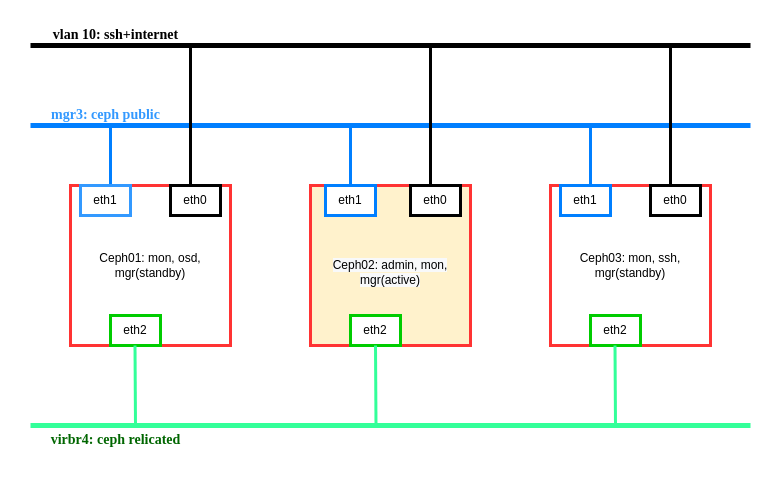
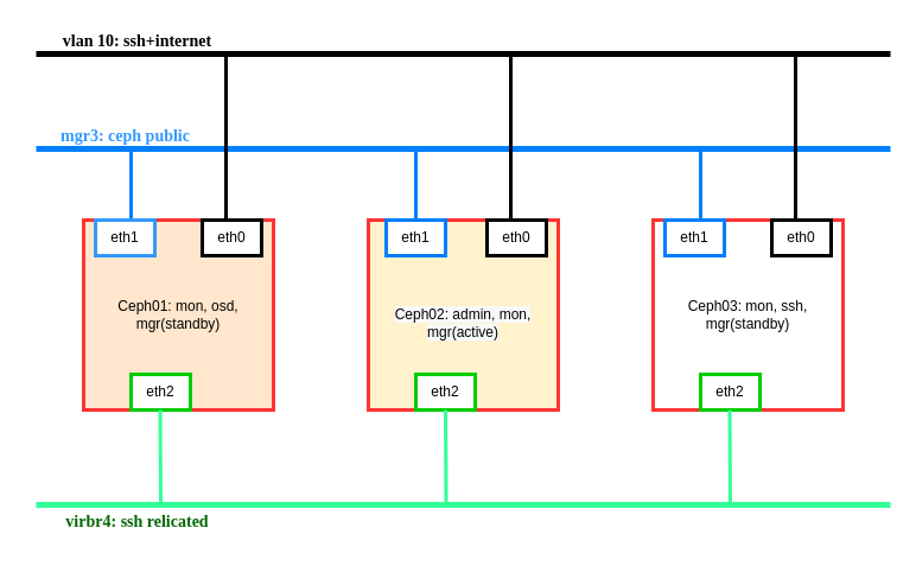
  <mxCell id="0" />
  <mxCell id="1" parent="0" />
- <mxCell id="2" value="Ceph01: mon, osd, mgr(standby)" style="whiteSpace=wrap;html=1;aspect=fixed;shadow=0;strokeColor=#FF3333;strokeWidth=3;" vertex="1" parent="1"><mxGeometry x="70" y="185" width="160" height="160" as="geometry" /></mxCell>
+ <mxCell id="2" value="Ceph01: mon, osd, mgr(standby)" style="whiteSpace=wrap;html=1;aspect=fixed;shadow=0;strokeColor=#FF3333;strokeWidth=3;fillColor=#ffe6cc;" vertex="1" parent="1"><mxGeometry x="70" y="185" width="160" height="160" as="geometry" /></mxCell>
  <mxCell id="3" value="&lt;br&gt;&lt;span style=&quot;color: rgb(0, 0, 0); font-family: Helvetica; font-size: 12px; font-style: normal; font-variant-ligatures: normal; font-variant-caps: normal; font-weight: 400; letter-spacing: normal; orphans: 2; text-align: center; text-indent: 0px; text-transform: none; widows: 2; word-spacing: 0px; -webkit-text-stroke-width: 0px; background-color: rgb(248, 249, 250); text-decoration-thickness: initial; text-decoration-style: initial; text-decoration-color: initial; float: none; display: inline !important;&quot;&gt;Ceph02: admin, mon, mgr(active)&lt;/span&gt;&lt;br&gt;" style="whiteSpace=wrap;html=1;aspect=fixed;strokeColor=#FF3333;strokeWidth=3;fillColor=#fff2cc;" vertex="1" parent="1"><mxGeometry x="310" y="185" width="160" height="160" as="geometry" /></mxCell>
  <mxCell id="4" value="Ceph03: mon, ssh, mgr(standby)" style="whiteSpace=wrap;html=1;aspect=fixed;strokeColor=#FF3333;strokeWidth=3;" vertex="1" parent="1"><mxGeometry x="550" y="185" width="160" height="160" as="geometry" /></mxCell>
  <mxCell id="5" value="" style="endArrow=none;html=1;rounded=0;strokeWidth=5;" edge="1" parent="1"><mxGeometry width="50" height="50" relative="1" as="geometry"><mxPoint x="30" y="45" as="sourcePoint" /><mxPoint x="750" y="45" as="targetPoint" /></mxGeometry></mxCell>
  <mxCell id="6" value="" style="endArrow=none;html=1;rounded=0;strokeWidth=5;strokeColor=#007FFF;" edge="1" parent="1"><mxGeometry width="50" height="50" relative="1" as="geometry"><mxPoint x="30" y="125" as="sourcePoint" /><mxPoint x="750" y="125" as="targetPoint" /></mxGeometry></mxCell>
  <mxCell id="7" value="" style="endArrow=none;html=1;strokeColor=#007FFF;strokeWidth=3;exitX=0.25;exitY=0;exitDx=0;exitDy=0;rounded=0;" edge="1" parent="1" source="2"><mxGeometry width="50" height="50" relative="1" as="geometry"><mxPoint x="350" y="375" as="sourcePoint" /><mxPoint x="110" y="125" as="targetPoint" /><Array as="points" /></mxGeometry></mxCell>
  <mxCell id="8" value="" style="endArrow=none;html=1;rounded=0;strokeColor=#007FFF;strokeWidth=3;exitX=0.25;exitY=0;exitDx=0;exitDy=0;" edge="1" parent="1" source="3"><mxGeometry width="50" height="50" relative="1" as="geometry"><mxPoint x="80" y="195" as="sourcePoint" /><mxPoint x="350" y="125" as="targetPoint" /><Array as="points"><mxPoint x="350" y="155" /></Array></mxGeometry></mxCell>
  <mxCell id="9" value="" style="endArrow=none;html=1;rounded=0;strokeColor=#007FFF;strokeWidth=3;exitX=0.25;exitY=0;exitDx=0;exitDy=0;" edge="1" parent="1" source="4"><mxGeometry width="50" height="50" relative="1" as="geometry"><mxPoint x="90" y="205" as="sourcePoint" /><mxPoint x="590" y="125" as="targetPoint" /><Array as="points"><mxPoint x="590" y="155" /></Array></mxGeometry></mxCell>
  <mxCell id="10" value="" style="endArrow=none;html=1;rounded=0;strokeColor=#000000;strokeWidth=3;exitX=0.75;exitY=0;exitDx=0;exitDy=0;fillColor=#000000;" edge="1" parent="1" source="2"><mxGeometry width="50" height="50" relative="1" as="geometry"><mxPoint x="110" y="175" as="sourcePoint" /><mxPoint x="190" y="45" as="targetPoint" /><Array as="points" /></mxGeometry></mxCell>
  <mxCell id="11" value="" style="endArrow=none;html=1;rounded=0;strokeColor=#000000;strokeWidth=3;exitX=0.75;exitY=0;exitDx=0;exitDy=0;fillColor=#000000;" edge="1" parent="1"><mxGeometry width="50" height="50" relative="1" as="geometry"><mxPoint x="430" y="185" as="sourcePoint" /><mxPoint x="430" y="45" as="targetPoint" /><Array as="points" /></mxGeometry></mxCell>
  <mxCell id="12" value="" style="endArrow=none;html=1;rounded=0;strokeColor=#000000;strokeWidth=3;exitX=0.75;exitY=0;exitDx=0;exitDy=0;fillColor=#000000;" edge="1" parent="1"><mxGeometry width="50" height="50" relative="1" as="geometry"><mxPoint x="670" y="185" as="sourcePoint" /><mxPoint x="670" y="45" as="targetPoint" /><Array as="points" /></mxGeometry></mxCell>
  <mxCell id="13" value="eth1" style="rounded=0;whiteSpace=wrap;html=1;shadow=0;strokeColor=#3399FF;strokeWidth=3;" vertex="1" parent="1"><mxGeometry x="80" y="185" width="50" height="30" as="geometry" /></mxCell>
  <mxCell id="14" value="eth0" style="rounded=0;whiteSpace=wrap;html=1;shadow=0;strokeColor=#000000;strokeWidth=3;" vertex="1" parent="1"><mxGeometry x="170" y="185" width="50" height="30" as="geometry" /></mxCell>
  <mxCell id="15" value="eth1" style="rounded=0;whiteSpace=wrap;html=1;shadow=0;strokeColor=#007FFF;strokeWidth=3;" vertex="1" parent="1"><mxGeometry x="325" y="185" width="50" height="30" as="geometry" /></mxCell>
  <mxCell id="16" value="eth0" style="rounded=0;whiteSpace=wrap;html=1;shadow=0;strokeColor=#000000;strokeWidth=3;" vertex="1" parent="1"><mxGeometry x="410" y="185" width="50" height="30" as="geometry" /></mxCell>
  <mxCell id="17" value="eth1" style="rounded=0;whiteSpace=wrap;html=1;shadow=0;strokeColor=#007FFF;strokeWidth=3;" vertex="1" parent="1"><mxGeometry x="560" y="185" width="50" height="30" as="geometry" /></mxCell>
  <mxCell id="18" value="eth0" style="rounded=0;whiteSpace=wrap;html=1;shadow=0;strokeColor=#000000;strokeWidth=3;" vertex="1" parent="1"><mxGeometry x="650" y="185" width="50" height="30" as="geometry" /></mxCell>
  <mxCell id="19" value="eth2" style="rounded=0;whiteSpace=wrap;html=1;shadow=0;strokeColor=#00CC00;strokeWidth=3;" vertex="1" parent="1"><mxGeometry x="110" y="315" width="50" height="30" as="geometry" /></mxCell>
  <mxCell id="20" value="eth2" style="rounded=0;whiteSpace=wrap;html=1;shadow=0;strokeColor=#00CC00;strokeWidth=3;" vertex="1" parent="1"><mxGeometry x="350" y="315" width="50" height="30" as="geometry" /></mxCell>
  <mxCell id="21" value="eth2" style="rounded=0;whiteSpace=wrap;html=1;shadow=0;strokeColor=#00CC00;strokeWidth=3;" vertex="1" parent="1"><mxGeometry x="590" y="315" width="50" height="30" as="geometry" /></mxCell>
  <mxCell id="22" value="" style="endArrow=none;html=1;rounded=0;strokeWidth=5;fillColor=#6d8764;strokeColor=#33FF99;" edge="1" parent="1"><mxGeometry width="50" height="50" relative="1" as="geometry"><mxPoint x="30" y="425" as="sourcePoint" /><mxPoint x="750" y="425" as="targetPoint" /></mxGeometry></mxCell>
  <mxCell id="23" value="" style="endArrow=none;html=1;strokeColor=#33FF99;strokeWidth=3;rounded=0;" edge="1" parent="1"><mxGeometry width="50" height="50" relative="1" as="geometry"><mxPoint x="135" y="425" as="sourcePoint" /><mxPoint x="134.5" y="345" as="targetPoint" /><Array as="points" /></mxGeometry></mxCell>
  <mxCell id="24" value="" style="endArrow=none;html=1;strokeColor=#33FF99;strokeWidth=3;rounded=0;" edge="1" parent="1"><mxGeometry width="50" height="50" relative="1" as="geometry"><mxPoint x="375.5" y="425" as="sourcePoint" /><mxPoint x="375" y="345" as="targetPoint" /><Array as="points" /></mxGeometry></mxCell>
  <mxCell id="25" value="" style="endArrow=none;html=1;strokeColor=#33FF99;strokeWidth=3;rounded=0;" edge="1" parent="1"><mxGeometry width="50" height="50" relative="1" as="geometry"><mxPoint x="615" y="425" as="sourcePoint" /><mxPoint x="614.5" y="345" as="targetPoint" /><Array as="points" /></mxGeometry></mxCell>
  <mxCell id="26" value="&lt;font style=&quot;&quot; face=&quot;Verdana&quot;&gt;&lt;b style=&quot;&quot;&gt;&lt;font style=&quot;font-size: 14px;&quot;&gt;vlan 10: ssh+internet&lt;/font&gt;&lt;/b&gt;&lt;br&gt;&lt;/font&gt;" style="text;html=1;align=center;verticalAlign=middle;resizable=0;points=[];autosize=1;strokeColor=none;fillColor=none;" vertex="1" parent="1"><mxGeometry x="20" y="20" width="190" height="30" as="geometry" /></mxCell>
  <mxCell id="27" value="&lt;b&gt;&lt;font color=&quot;#3399ff&quot;&gt;mgr3: ceph public&lt;/font&gt;&lt;/b&gt;" style="text;html=1;align=center;verticalAlign=middle;resizable=0;points=[];autosize=1;strokeColor=none;fillColor=none;fontSize=14;fontFamily=Verdana;" vertex="1" parent="1"><mxGeometry x="20" y="100" width="170" height="30" as="geometry" /></mxCell>
- <mxCell id="28" value="&lt;font color=&quot;#006600&quot;&gt;&lt;b&gt;virbr4: ceph relicated&lt;/b&gt;&lt;/font&gt;" style="text;html=1;align=center;verticalAlign=middle;resizable=0;points=[];autosize=1;strokeColor=none;fillColor=none;fontSize=14;fontFamily=Verdana;" vertex="1" parent="1"><mxGeometry x="20" y="425" width="190" height="30" as="geometry" /></mxCell>
+ <mxCell id="28" value="&lt;font color=&quot;#006600&quot;&gt;&lt;b&gt;virbr4: ssh relicated&lt;/b&gt;&lt;/font&gt;" style="text;html=1;align=center;verticalAlign=middle;resizable=0;points=[];autosize=1;strokeColor=none;fillColor=none;fontSize=14;fontFamily=Verdana;" vertex="1" parent="1"><mxGeometry x="20" y="425" width="190" height="30" as="geometry" /></mxCell>
